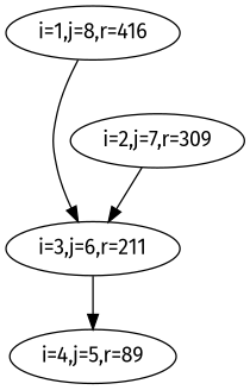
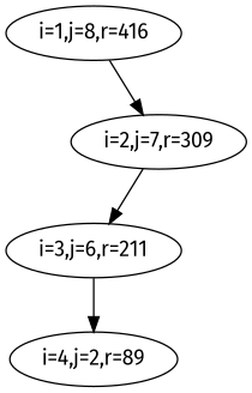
  strict digraph {
    fontname="Fira Sans"
    node [fontname="Fira Sans"]
    edge [fontname="Fira Sans"]
    n1 [label="i=3,j=6,r=211"]
-   n2 [label="i=4,j=5,r=89"]
+   n2 [label="i=4,j=2,r=89"]
    n3 [label="i=2,j=7,r=309"]
    n4 [label="i=1,j=8,r=416"]
    n1 -> n2
    n3 -> n1
-   n4 -> n1
+   n4 -> n3
  }
